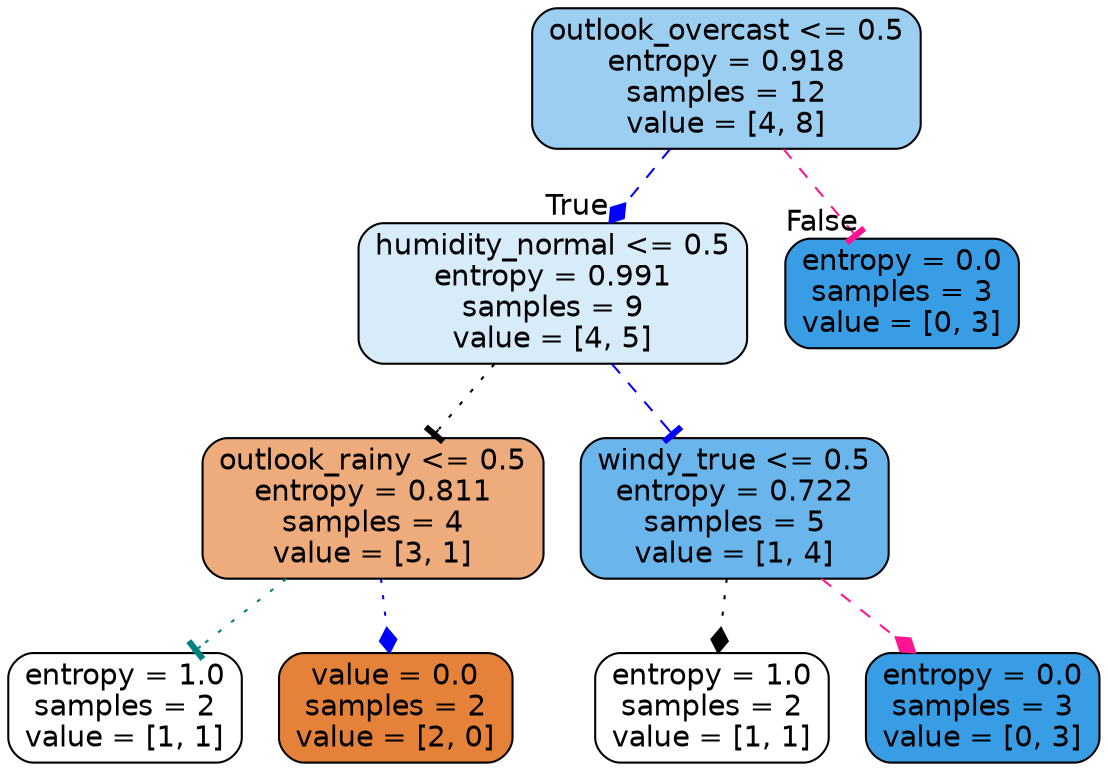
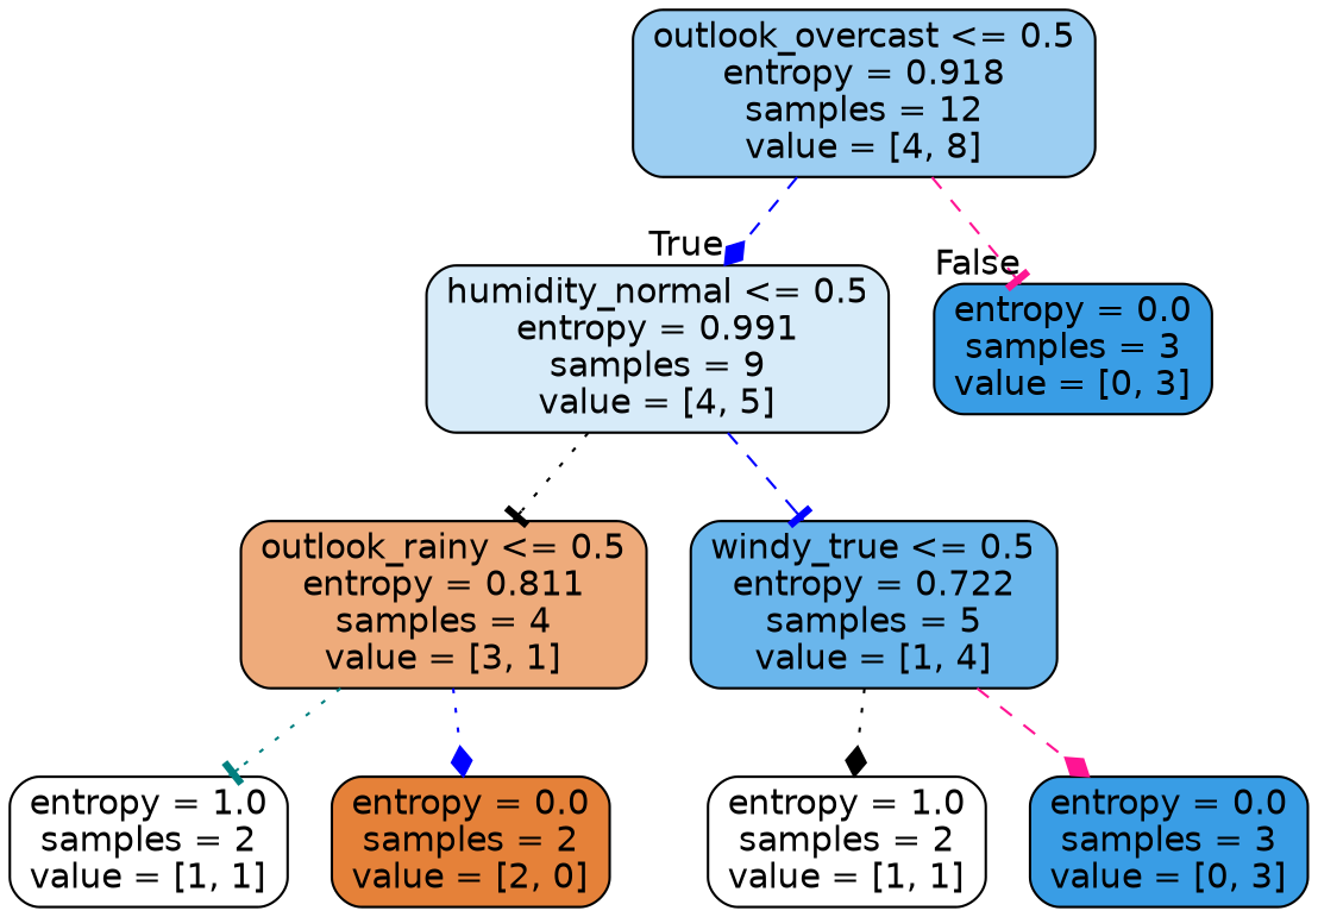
  digraph {
    node [color=black fillcolor="#399de5ff" fontname=helvetica shape=box style="filled, rounded"]
    edge [fontname=helvetica color=blue style=dashed arrowhead=diamond]
    n1 [fillcolor="#399de57f" label="outlook_overcast <= 0.5\nentropy = 0.918\nsamples = 12\nvalue = [4, 8]"]
    n2 [fillcolor="#399de533" label="humidity_normal <= 0.5\nentropy = 0.991\nsamples = 9\nvalue = [4, 5]"]
    n3 [label="entropy = 0.0\nsamples = 3\nvalue = [0, 3]"]
    n4 [fillcolor="#e58139aa" label="outlook_rainy <= 0.5\nentropy = 0.811\nsamples = 4\nvalue = [3, 1]"]
    n5 [fillcolor="#399de5bf" label="windy_true <= 0.5\nentropy = 0.722\nsamples = 5\nvalue = [1, 4]"]
    n6 [fillcolor="#e5813900" label="entropy = 1.0\nsamples = 2\nvalue = [1, 1]"]
-   n7 [fillcolor="#e58139ff" label="value = 0.0\nsamples = 2\nvalue = [2, 0]"]
+   n7 [fillcolor="#e58139ff" label="entropy = 0.0\nsamples = 2\nvalue = [2, 0]"]
    n8 [fillcolor="#e5813900" label="entropy = 1.0\nsamples = 2\nvalue = [1, 1]"]
    n9 [label="entropy = 0.0\nsamples = 3\nvalue = [0, 3]"]
    n1 -> n2 [headlabel=True labelangle=45 labeldistance=2.5]
    n1 -> n3 [headlabel=False labelangle=-45 labeldistance=2.5 color=deeppink arrowhead=tee]
    n2 -> n4 [color=black style=dotted arrowhead=tee]
    n2 -> n5 [arrowhead=tee]
    n4 -> n6 [color=teal style=dotted arrowhead=tee]
    n4 -> n7 [style=dotted]
    n5 -> n8 [color=black style=dotted]
    n5 -> n9 [color=deeppink]
  }
